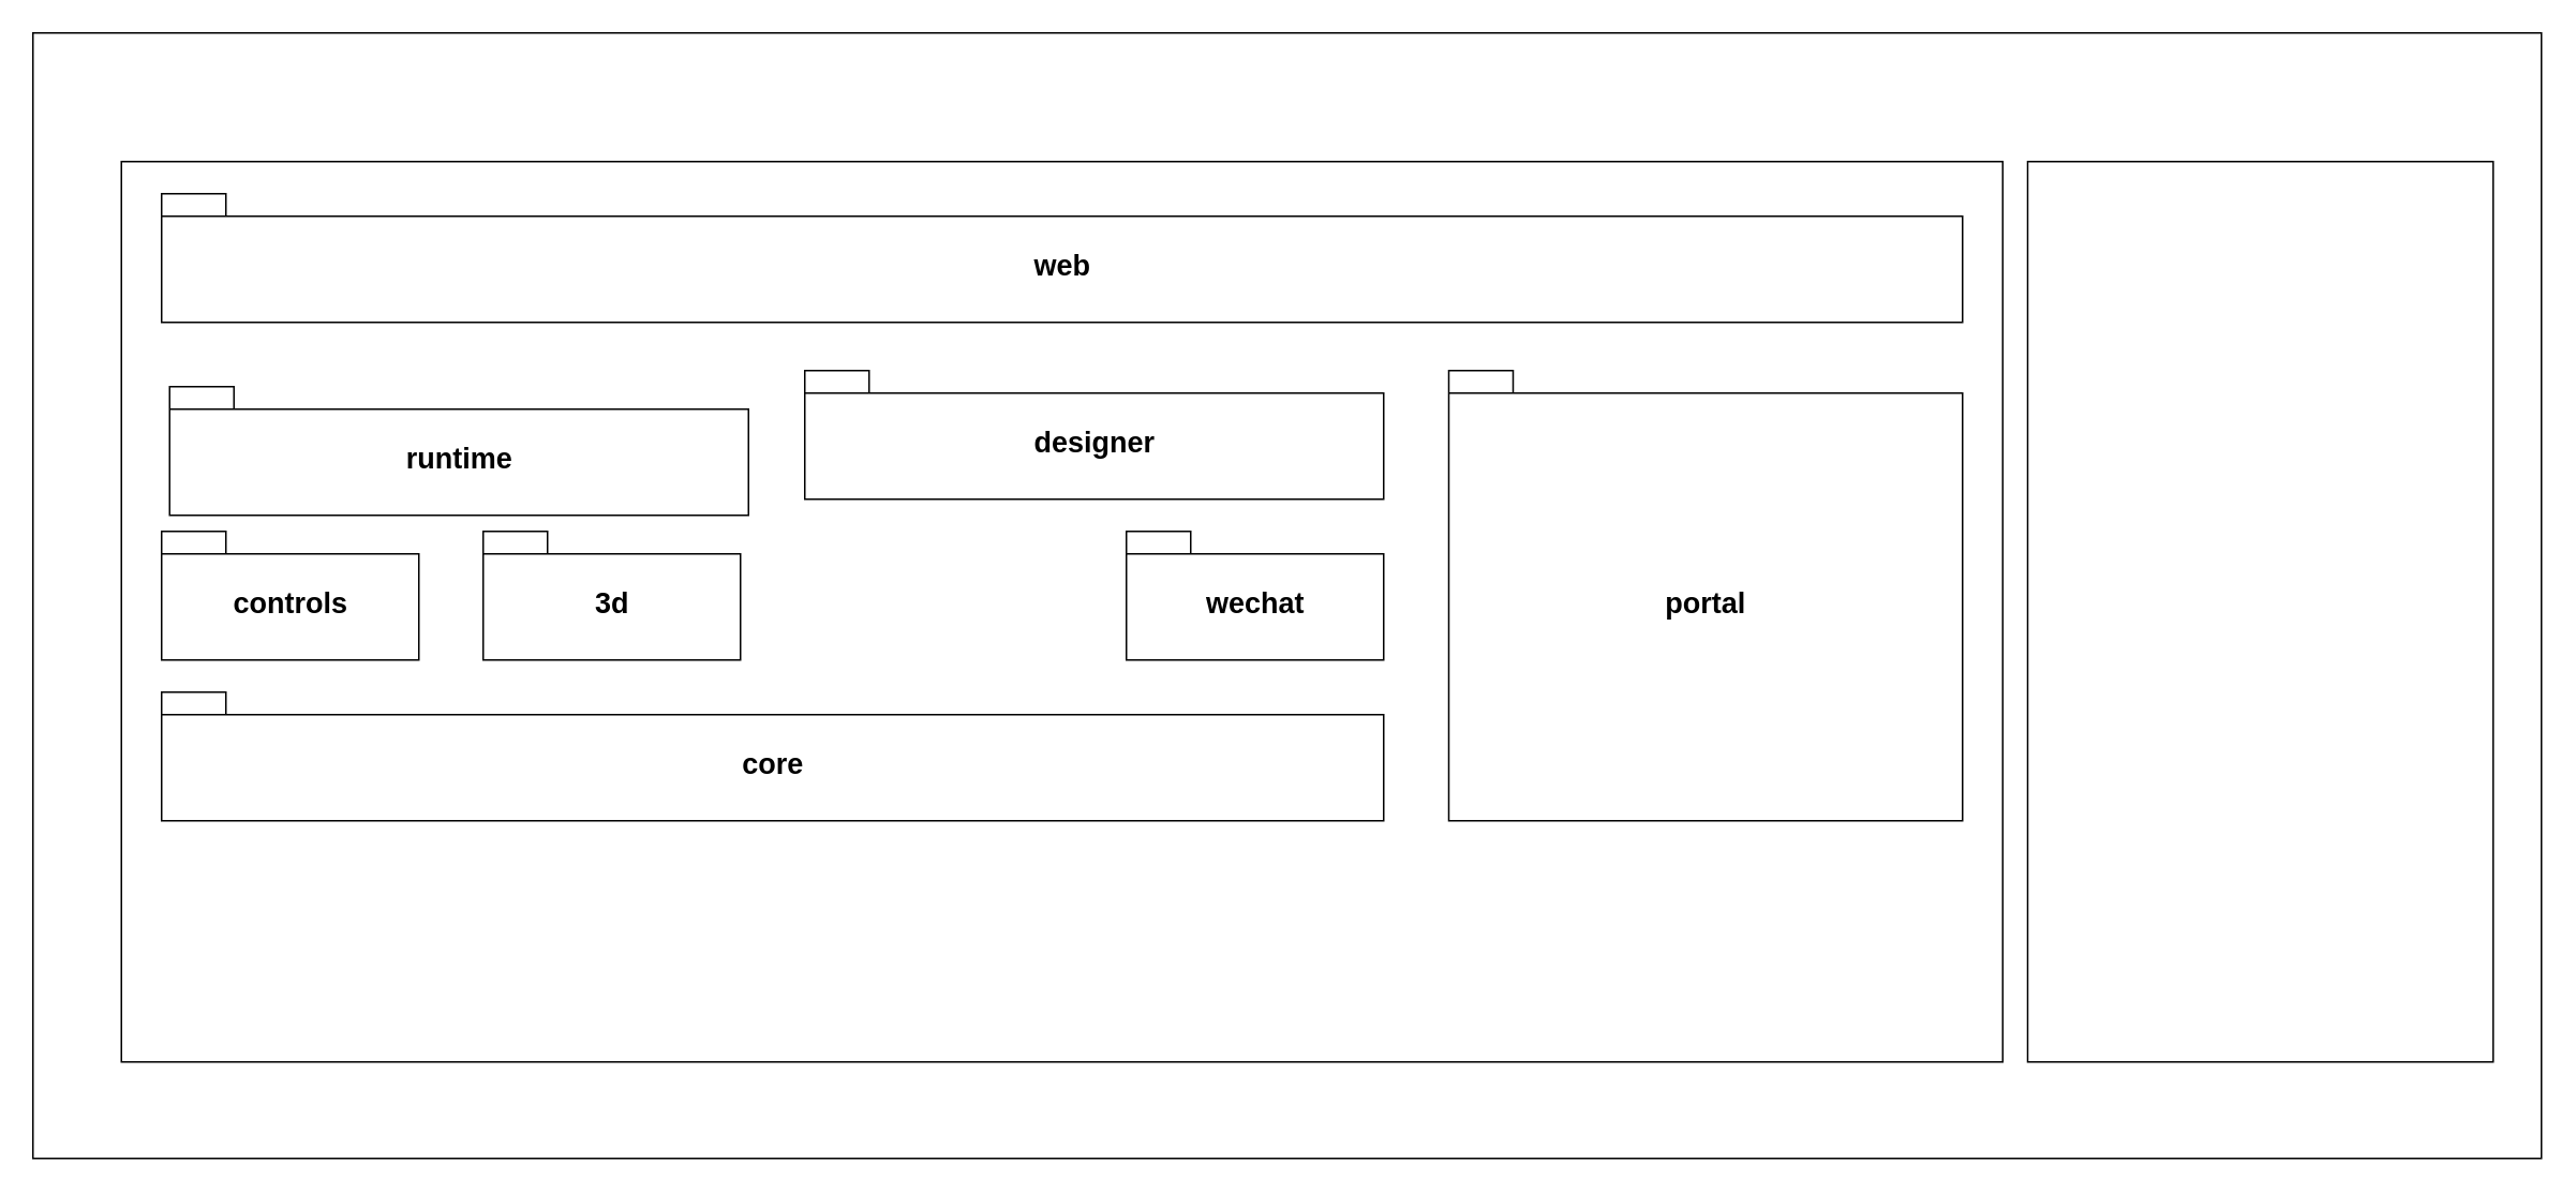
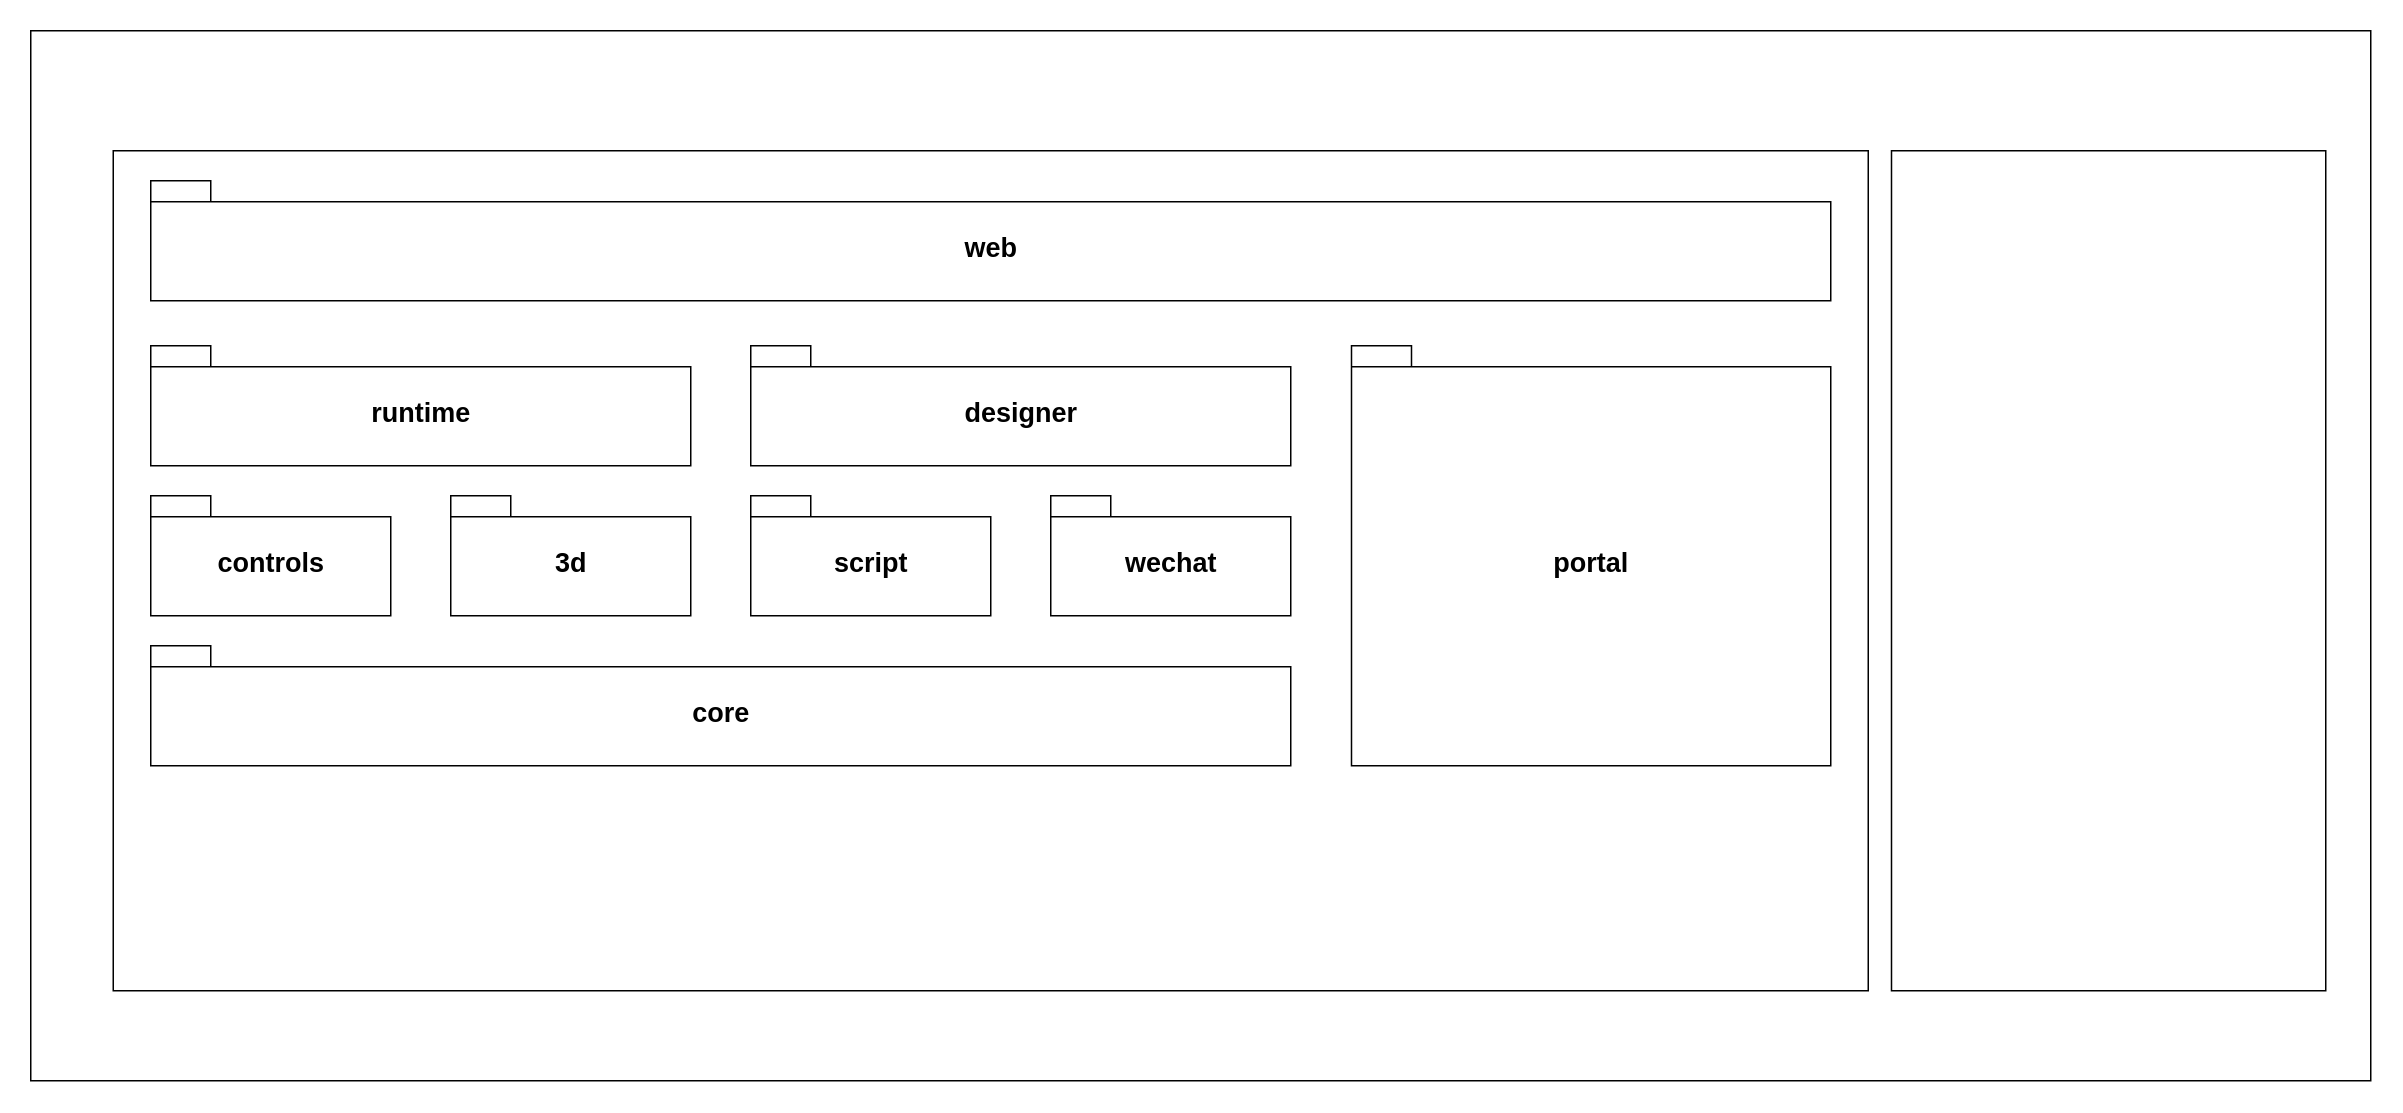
  <mxCell id="0" />
  <mxCell id="1" parent="0" />
  <mxCell id="2" value="" style="rounded=0;whiteSpace=wrap;html=1;fontSize=18;" vertex="1" parent="1"><mxGeometry y="20" width="1560" height="700" as="geometry" x="20" /></mxCell>
  <mxCell id="3" value="" style="rounded=0;whiteSpace=wrap;html=1;fontSize=18;" vertex="1" parent="1"><mxGeometry x="1260.5" y="100" width="289.5" height="560" as="geometry" /></mxCell>
  <mxCell id="4" value="" style="rounded=0;whiteSpace=wrap;html=1;fontSize=18;" vertex="1" parent="1"><mxGeometry x="75" y="100" width="1170" height="560" as="geometry" /></mxCell>
  <mxCell id="5" value="&lt;font style=&quot;font-size: 18px;&quot;&gt;core&lt;br&gt;&lt;/font&gt;" style="shape=folder;fontStyle=1;spacingTop=10;tabWidth=40;tabHeight=14;tabPosition=left;html=1;" vertex="1" parent="1"><mxGeometry x="100" y="430" width="760" height="80" as="geometry" /></mxCell>
  <mxCell id="6" value="&lt;font style=&quot;font-size: 18px;&quot;&gt;3d&lt;br&gt;&lt;/font&gt;" style="shape=folder;fontStyle=1;spacingTop=10;tabWidth=40;tabHeight=14;tabPosition=left;html=1;" vertex="1" parent="1"><mxGeometry x="300" y="330" width="160" height="80" as="geometry" /></mxCell>
  <mxCell id="7" value="&lt;font style=&quot;font-size: 18px;&quot;&gt;controls&lt;br&gt;&lt;/font&gt;" style="shape=folder;fontStyle=1;spacingTop=10;tabWidth=40;tabHeight=14;tabPosition=left;html=1;" vertex="1" parent="1"><mxGeometry x="100" y="330" width="160" height="80" as="geometry" /></mxCell>
+ <mxCell id="8" value="&lt;font style=&quot;font-size: 18px;&quot;&gt;script&lt;br&gt;&lt;/font&gt;" style="shape=folder;fontStyle=1;spacingTop=10;tabWidth=40;tabHeight=14;tabPosition=left;html=1;" vertex="1" parent="1"><mxGeometry x="500" y="330" width="160" height="80" as="geometry" /></mxCell>
  <mxCell id="9" value="&lt;font style=&quot;font-size: 18px;&quot;&gt;wechat&lt;br&gt;&lt;/font&gt;" style="shape=folder;fontStyle=1;spacingTop=10;tabWidth=40;tabHeight=14;tabPosition=left;html=1;" vertex="1" parent="1"><mxGeometry x="700" y="330" width="160" height="80" as="geometry" /></mxCell>
- <mxCell id="10" value="&lt;font style=&quot;font-size: 18px;&quot;&gt;runtime&lt;br&gt;&lt;/font&gt;" style="shape=folder;fontStyle=1;spacingTop=10;tabWidth=40;tabHeight=14;tabPosition=left;html=1;" vertex="1" parent="1"><mxGeometry x="105" y="240" width="360" height="80" as="geometry" /></mxCell>
+ <mxCell id="10" value="&lt;font style=&quot;font-size: 18px;&quot;&gt;runtime&lt;br&gt;&lt;/font&gt;" style="shape=folder;fontStyle=1;spacingTop=10;tabWidth=40;tabHeight=14;tabPosition=left;html=1;" vertex="1" parent="1"><mxGeometry x="100" y="230" width="360" height="80" as="geometry" /></mxCell>
  <mxCell id="11" value="&lt;font style=&quot;font-size: 18px;&quot;&gt;designer&lt;br&gt;&lt;/font&gt;" style="shape=folder;fontStyle=1;spacingTop=10;tabWidth=40;tabHeight=14;tabPosition=left;html=1;" vertex="1" parent="1"><mxGeometry x="500" y="230" width="360" height="80" as="geometry" /></mxCell>
  <mxCell id="12" value="&lt;font style=&quot;font-size: 18px;&quot;&gt;portal&lt;br&gt;&lt;/font&gt;" style="shape=folder;fontStyle=1;spacingTop=10;tabWidth=40;tabHeight=14;tabPosition=left;html=1;" vertex="1" parent="1"><mxGeometry x="900.5" y="230" width="319.5" height="280" as="geometry" /></mxCell>
  <mxCell id="13" value="&lt;font style=&quot;font-size: 18px;&quot;&gt;web&lt;/font&gt;" style="shape=folder;fontStyle=1;spacingTop=10;tabWidth=40;tabHeight=14;tabPosition=left;html=1;" vertex="1" parent="1"><mxGeometry x="100" y="120" width="1120" height="80" as="geometry" /></mxCell>
